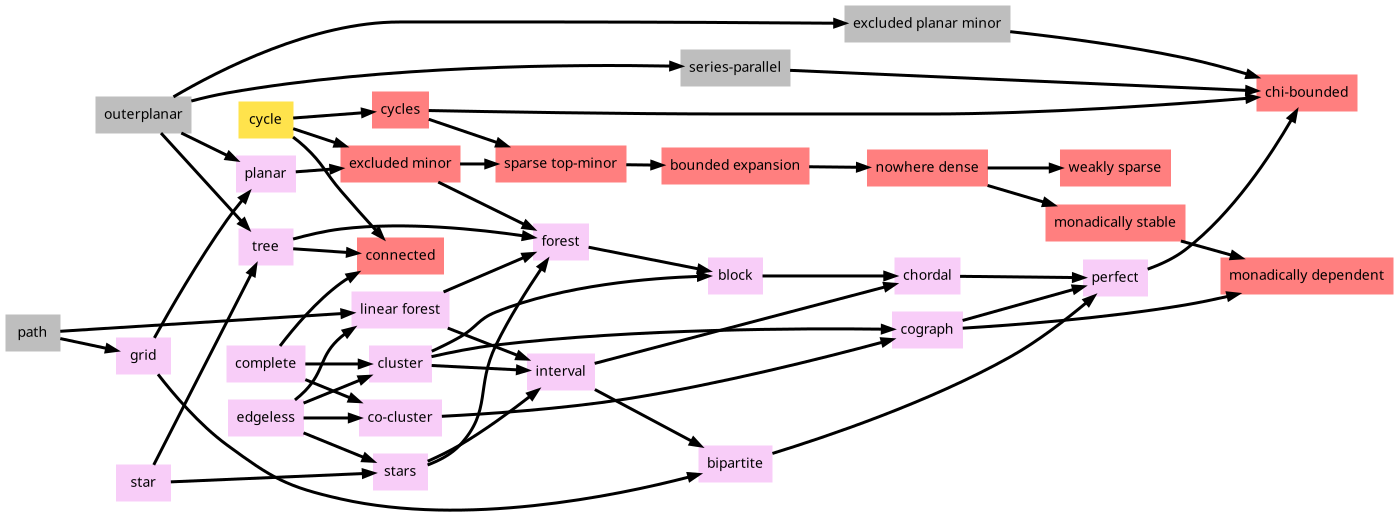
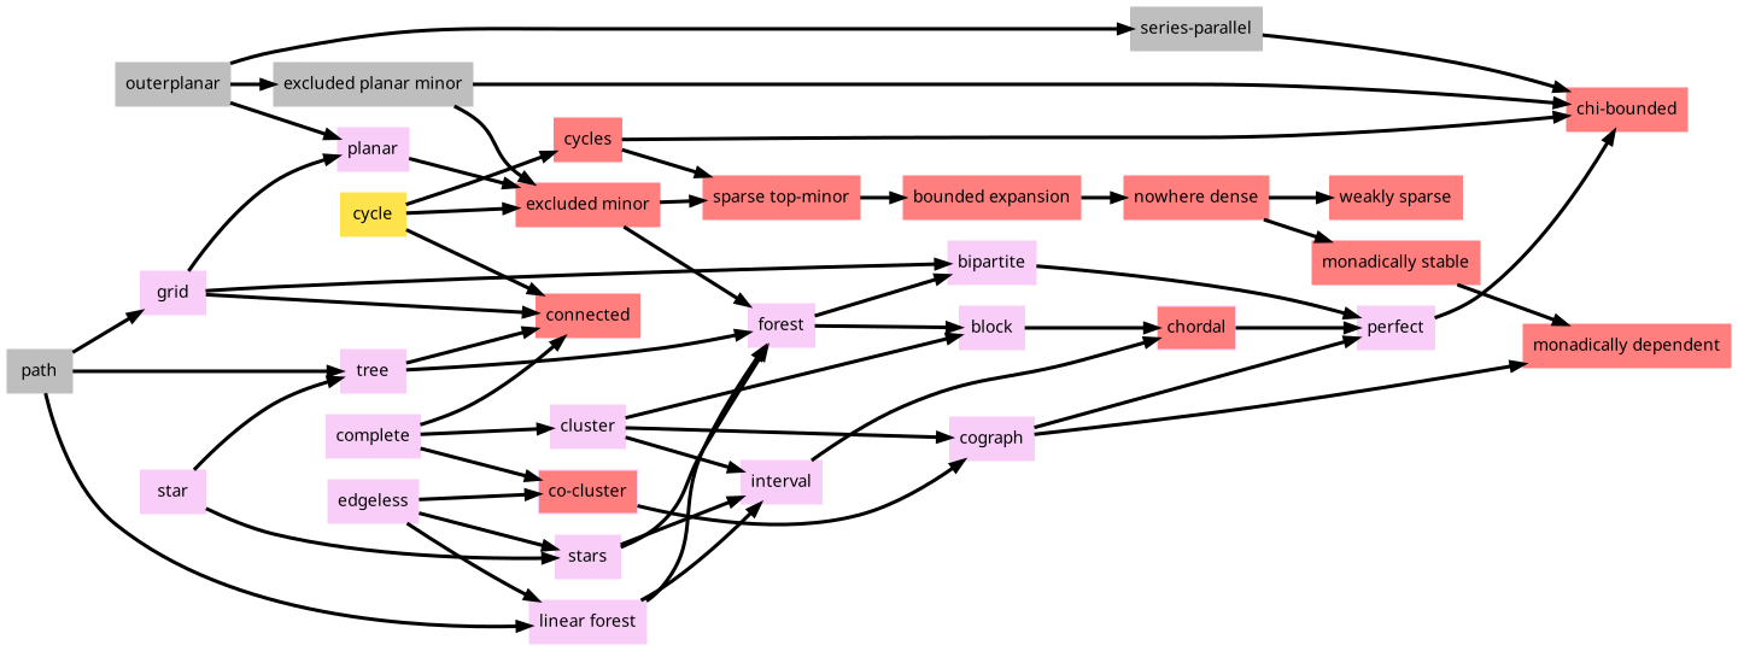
  digraph {
    fontname="Noto Sans"
    rankdir=LR
    node [color="#f8cdf8" fontname="Noto Sans" shape=box style=filled]
    edge [decorate=true fontname="Noto Sans" lblstyle="above, sloped" penwidth=3.0 weight=100]
    n1 [color="#ff7f7f" label="nowhere dense"]
    n2 [color="#ff7f7f" label="weakly sparse"]
    n3 [color="#ff7f7f" label="monadically stable"]
    n4 [color="#ff7f7f" label="monadically dependent"]
-   n5 [label="co-cluster"]
+   n5 [label="co-cluster" fillcolor="#ff7f7f"]
    n6 [label=cograph]
    n7 [label=perfect]
    n8 [color="#ff7f7f" label="sparse top-minor"]
    n9 [color="#ff7f7f" label="bounded expansion"]
    n10 [label=cluster]
    n11 [label=block]
    n12 [label=interval]
-   n13 [label=chordal]
+   n13 [label=chordal fillcolor="#ff7f7f"]
    n14 [color="#bebebe" label="excluded planar minor"]
    n15 [color="#ff7f7f" label="excluded minor"]
    n16 [color="#ff7f7f" label="chi-bounded"]
    n17 [label=forest]
    n18 [color="#bebebe" label=path]
    n19 [label=tree]
    n20 [label="linear forest"]
    n21 [label=grid]
    n22 [color="#ff7f7f" label=connected]
    n23 [label=planar]
    n24 [label=bipartite]
    n25 [color="#bebebe" label=outerplanar]
    n26 [color="#bebebe" label="series-parallel"]
    n27 [label=complete]
    n28 [label=stars]
    n29 [color="#ff7f7f" label=cycles]
    n30 [label=edgeless]
    n31 [color="#ffe34c" label=cycle]
    n32 [label=star]
    n1 -> n2
    n1 -> n3
    n3 -> n4
    n5 -> n6
    n6 -> n4
    n6 -> n7
    n7 -> n16
    n8 -> n9
    n9 -> n1
    n10 -> n6
    n10 -> n11
    n10 -> n12
    n11 -> n13
    n12 -> n13
    n13 -> n7
+   n14 -> n15
    n14 -> n16
    n15 -> n8
    n15 -> n17
    n17 -> n11
-   n12 -> n24
-   n25 -> n19
+   n17 -> n24
+   n18 -> n19
    n18 -> n20
    n18 -> n21
    n19 -> n17
    n19 -> n22
    n20 -> n12
    n20 -> n17
+   n21 -> n22
    n21 -> n23
    n21 -> n24
    n23 -> n15
    n24 -> n7
    n25 -> n14
    n25 -> n23
    n25 -> n26
    n26 -> n16
    n27 -> n5
    n27 -> n10
    n27 -> n22
    n28 -> n12
    n28 -> n17
    n29 -> n8
    n29 -> n16
    n30 -> n5
-   n30 -> n10
    n30 -> n20
    n30 -> n28
    n31 -> n15
    n31 -> n22
    n31 -> n29
    n32 -> n19
    n32 -> n28
  }
